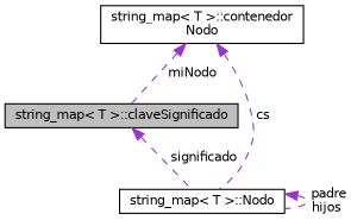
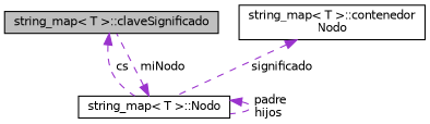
  digraph {
    fontname="DejaVu Sans"
    node [color=black fillcolor=white fontname="DejaVu Sans" fontsize=10 shape=record style=filled]
    edge [color=darkorchid3 dir=back fontname="DejaVu Sans" fontsize=10 labelfontname=Helvetica labelfontsize=10 style=dashed]
    n1 [fillcolor=grey75 fontcolor=black height=0.2 label="string_map\< T \>::claveSignificado" width=0.4]
    n2 [height=0.2 label="string_map\< T \>::Nodo" width=0.4]
    n3 [height=0.2 label="string_map\< T \>::contenedor\lNodo" width=0.4]
-   n1 -> n2 [label=" significado"]
-   n3 -> n1 [label=" miNodo"]
+   n1 -> n2 [label=" cs"]
+   n2 -> n1 [label=" miNodo"]
    n2 -> n2 [label=" padre\nhijos"]
-   n3 -> n2 [label=" cs"]
+   n3 -> n2 [label=" significado"]
  }
